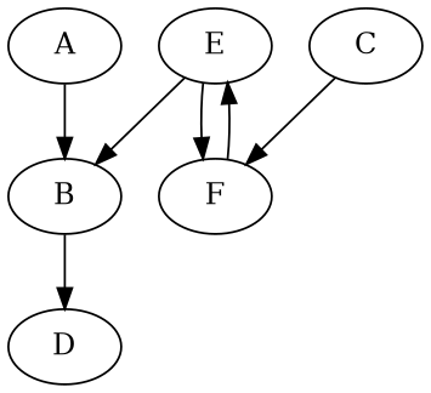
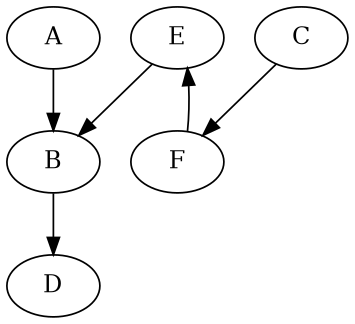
  digraph {
    n1 [label=A]
    n2 [label=B]
    n3 [label=D]
    n4 [label=C]
    n5 [label=F]
    n6 [label=E]
    n1 -> n2
    n2 -> n3
    n4 -> n5
    n5 -> n6
    n6 -> n2
-   n6 -> n5
  }
